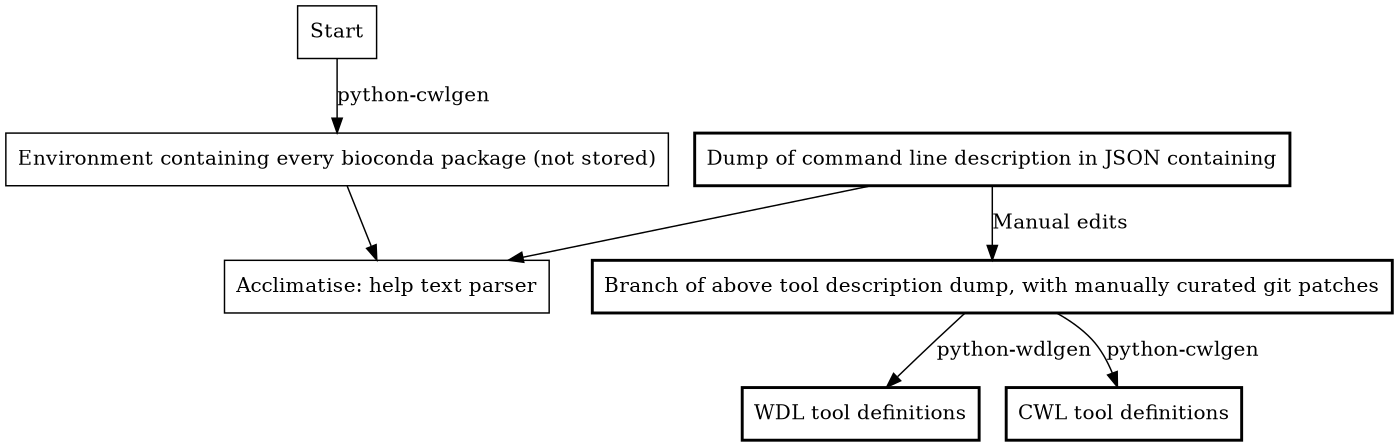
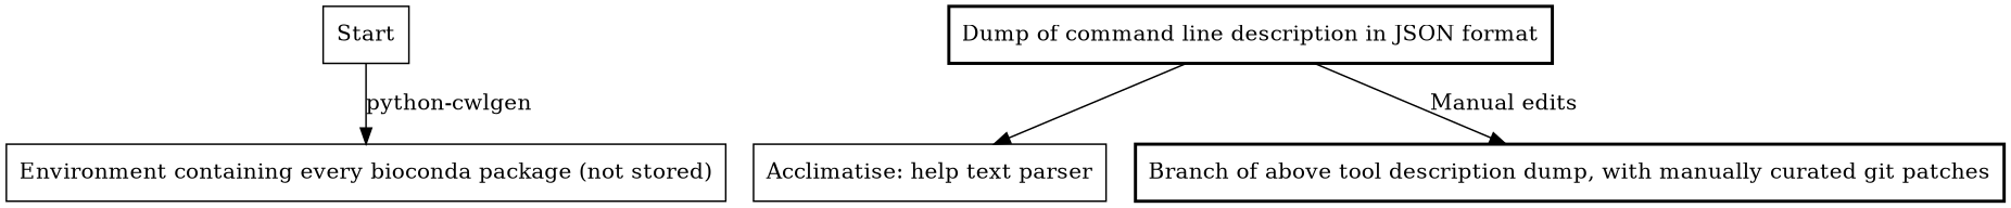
  digraph {
    node [shape=rect style=bold]
    n1 [label=Start style=""]
    n2 [label="Environment containing every bioconda package (not stored)" style=""]
    n3 [label="Acclimatise: help text parser" style=""]
-   n4 [label="Dump of command line description in JSON containing"]
+   n4 [label="Dump of command line description in JSON format"]
    n5 [label="Branch of above tool description dump, with manually curated git patches"]
-   n6 [label="WDL tool definitions"]
-   n7 [label="CWL tool definitions"]
    n1 -> n2 [label="python-cwlgen"]
-   n2 -> n3
    n4 -> n3
    n4 -> n5 [label="Manual edits"]
-   n5 -> n6 [label="python-wdlgen"]
-   n5 -> n7 [label="python-cwlgen"]
  }
